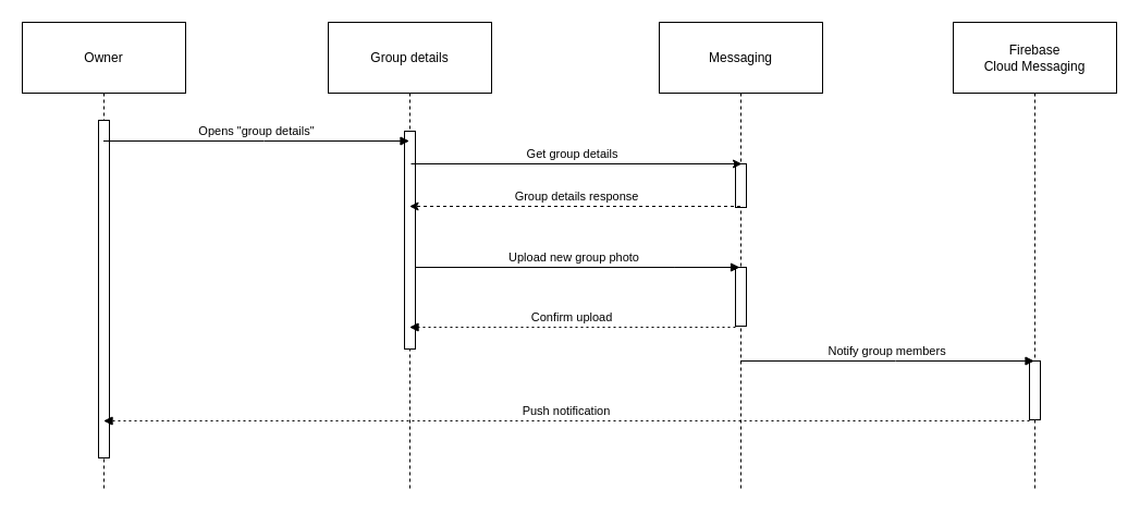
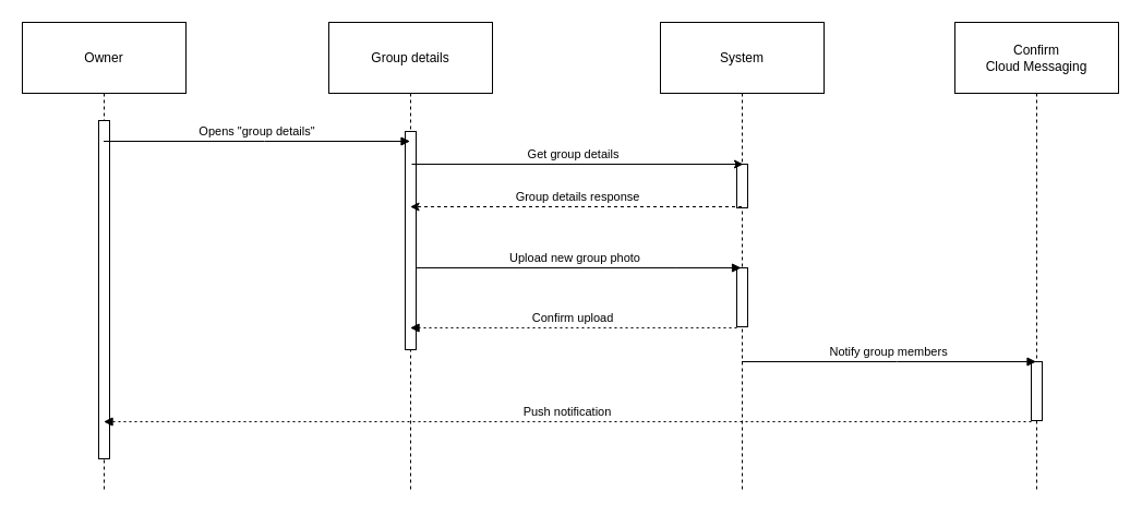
  <mxCell id="0" />
  <mxCell id="1" parent="0" />
  <mxCell id="2" value="Owner" style="shape=umlLifeline;perimeter=lifelinePerimeter;whiteSpace=wrap;container=1;dropTarget=0;collapsible=0;recursiveResize=0;outlineConnect=0;portConstraint=eastwest;newEdgeStyle={&quot;edgeStyle&quot;:&quot;elbowEdgeStyle&quot;,&quot;elbow&quot;:&quot;vertical&quot;,&quot;curved&quot;:0,&quot;rounded&quot;:0};size=65;fillColor=default;" parent="1" vertex="1"><mxGeometry width="150" height="430" as="geometry" x="20" y="20" /></mxCell>
  <mxCell id="3" value="Group details" style="shape=umlLifeline;perimeter=lifelinePerimeter;whiteSpace=wrap;container=1;dropTarget=0;collapsible=0;recursiveResize=0;outlineConnect=0;portConstraint=eastwest;newEdgeStyle={&quot;edgeStyle&quot;:&quot;elbowEdgeStyle&quot;,&quot;elbow&quot;:&quot;vertical&quot;,&quot;curved&quot;:0,&quot;rounded&quot;:0};size=65;fillColor=default;" parent="1" vertex="1"><mxGeometry x="301" width="150" height="430" as="geometry" y="20" /></mxCell>
- <mxCell id="4" value="Messaging" style="shape=umlLifeline;perimeter=lifelinePerimeter;whiteSpace=wrap;container=1;dropTarget=0;collapsible=0;recursiveResize=0;outlineConnect=0;portConstraint=eastwest;newEdgeStyle={&quot;edgeStyle&quot;:&quot;elbowEdgeStyle&quot;,&quot;elbow&quot;:&quot;vertical&quot;,&quot;curved&quot;:0,&quot;rounded&quot;:0};size=65;fillColor=default;" parent="1" vertex="1"><mxGeometry x="605" width="150" height="430" as="geometry" y="20" /></mxCell>
+ <mxCell id="4" value="System" style="shape=umlLifeline;perimeter=lifelinePerimeter;whiteSpace=wrap;container=1;dropTarget=0;collapsible=0;recursiveResize=0;outlineConnect=0;portConstraint=eastwest;newEdgeStyle={&quot;edgeStyle&quot;:&quot;elbowEdgeStyle&quot;,&quot;elbow&quot;:&quot;vertical&quot;,&quot;curved&quot;:0,&quot;rounded&quot;:0};size=65;fillColor=default;" parent="1" vertex="1"><mxGeometry x="605" width="150" height="430" as="geometry" y="20" /></mxCell>
  <mxCell id="5" value="" style="points=[];perimeter=orthogonalPerimeter;outlineConnect=0;targetShapes=umlLifeline;portConstraint=eastwest;newEdgeStyle={&quot;edgeStyle&quot;:&quot;elbowEdgeStyle&quot;,&quot;elbow&quot;:&quot;vertical&quot;,&quot;curved&quot;:0,&quot;rounded&quot;:0}" parent="4" vertex="1"><mxGeometry x="70" y="225" width="10" height="54" as="geometry" /></mxCell>
  <mxCell id="6" value="" style="points=[];perimeter=orthogonalPerimeter;outlineConnect=0;targetShapes=umlLifeline;portConstraint=eastwest;newEdgeStyle={&quot;edgeStyle&quot;:&quot;elbowEdgeStyle&quot;,&quot;elbow&quot;:&quot;vertical&quot;,&quot;curved&quot;:0,&quot;rounded&quot;:0}" parent="4" vertex="1"><mxGeometry x="70" y="130" width="10" height="40" as="geometry" /></mxCell>
- <mxCell id="7" value="Firebase&#10;Cloud Messaging" style="shape=umlLifeline;perimeter=lifelinePerimeter;whiteSpace=wrap;container=1;dropTarget=0;collapsible=0;recursiveResize=0;outlineConnect=0;portConstraint=eastwest;newEdgeStyle={&quot;edgeStyle&quot;:&quot;elbowEdgeStyle&quot;,&quot;elbow&quot;:&quot;vertical&quot;,&quot;curved&quot;:0,&quot;rounded&quot;:0};size=65;fillColor=default;" parent="1" vertex="1"><mxGeometry x="875" width="150" height="430" as="geometry" y="20" /></mxCell>
+ <mxCell id="7" value="Confirm&#10;Cloud Messaging" style="shape=umlLifeline;perimeter=lifelinePerimeter;whiteSpace=wrap;container=1;dropTarget=0;collapsible=0;recursiveResize=0;outlineConnect=0;portConstraint=eastwest;newEdgeStyle={&quot;edgeStyle&quot;:&quot;elbowEdgeStyle&quot;,&quot;elbow&quot;:&quot;vertical&quot;,&quot;curved&quot;:0,&quot;rounded&quot;:0};size=65;fillColor=default;" parent="1" vertex="1"><mxGeometry x="875" width="150" height="430" as="geometry" y="20" /></mxCell>
  <mxCell id="8" value="" style="points=[];perimeter=orthogonalPerimeter;outlineConnect=0;targetShapes=umlLifeline;portConstraint=eastwest;newEdgeStyle={&quot;edgeStyle&quot;:&quot;elbowEdgeStyle&quot;,&quot;elbow&quot;:&quot;vertical&quot;,&quot;curved&quot;:0,&quot;rounded&quot;:0}" parent="7" vertex="1"><mxGeometry x="70" y="311" width="10" height="54" as="geometry" /></mxCell>
  <mxCell id="9" value="Upload new group photo" style="verticalAlign=bottom;edgeStyle=elbowEdgeStyle;elbow=vertical;curved=0;rounded=0;endArrow=block;labelBackgroundColor=none;" parent="1" edge="1"><mxGeometry relative="1" as="geometry"><Array as="points"><mxPoint x="619.45" y="245" /><mxPoint x="536.45" y="218" /></Array><mxPoint x="374.998" y="245" as="sourcePoint" /><mxPoint x="679" y="245" as="targetPoint" /></mxGeometry></mxCell>
  <mxCell id="10" value="Notify group members" style="verticalAlign=bottom;edgeStyle=elbowEdgeStyle;elbow=vertical;curved=0;rounded=0;endArrow=block;labelBackgroundColor=none;" parent="1" target="7" edge="1"><mxGeometry relative="1" as="geometry"><Array as="points"><mxPoint x="822" y="331" /></Array><mxPoint x="679.548" y="331" as="sourcePoint" /><mxPoint x="950" y="371" as="targetPoint" /></mxGeometry></mxCell>
  <mxCell id="11" value="" style="html=1;points=[];perimeter=orthogonalPerimeter;fillColor=default;" vertex="1" parent="1"><mxGeometry x="90" y="110" width="10" height="310" as="geometry" /></mxCell>
  <mxCell id="12" value="" style="html=1;points=[];perimeter=orthogonalPerimeter;fillColor=default;" vertex="1" parent="1"><mxGeometry x="371" y="120" width="10" height="200" as="geometry" /></mxCell>
  <mxCell id="13" value="" style="endArrow=classic;html=1;rounded=0;dashed=1;" parent="1" edge="1"><mxGeometry width="50" height="50" relative="1" as="geometry"><mxPoint x="679.5" y="189" as="sourcePoint" /><mxPoint x="375.548" y="189" as="targetPoint" /></mxGeometry></mxCell>
  <mxCell id="14" value="Group details response" style="edgeLabel;html=1;align=center;verticalAlign=middle;resizable=0;points=[];labelBackgroundColor=none;" parent="13" vertex="1" connectable="0"><mxGeometry x="-0.032" y="-10" relative="1" as="geometry"><mxPoint x="-4" as="offset" /></mxGeometry></mxCell>
  <mxCell id="15" value="" style="endArrow=classic;html=1;rounded=0;" parent="1" edge="1"><mxGeometry width="50" height="50" relative="1" as="geometry"><mxPoint x="376.998" y="150" as="sourcePoint" /><mxPoint x="680.95" y="150" as="targetPoint" /></mxGeometry></mxCell>
  <mxCell id="16" value="Get group details" style="edgeLabel;html=1;align=center;verticalAlign=middle;resizable=0;points=[];fontColor=default;labelBackgroundColor=none;" parent="15" vertex="1" connectable="0"><mxGeometry x="-0.129" y="10" relative="1" as="geometry"><mxPoint x="16" as="offset" /></mxGeometry></mxCell>
  <mxCell id="17" value="Opens &quot;group details&quot;" style="verticalAlign=bottom;edgeStyle=elbowEdgeStyle;elbow=vertical;curved=0;rounded=0;endArrow=block;labelBackgroundColor=none;" parent="1" source="2" target="3" edge="1"><mxGeometry relative="1" as="geometry"><Array as="points"><mxPoint x="242" y="129" /></Array></mxGeometry></mxCell>
  <mxCell id="18" value="Confirm upload" style="verticalAlign=bottom;edgeStyle=elbowEdgeStyle;elbow=vertical;curved=0;rounded=0;dashed=1;dashPattern=2 3;endArrow=block;labelBackgroundColor=none;" parent="1" edge="1"><mxGeometry relative="1" as="geometry"><Array as="points"><mxPoint x="540" y="300" /></Array><mxPoint x="675" y="300" as="sourcePoint" /><mxPoint x="375.548" y="300" as="targetPoint" /></mxGeometry></mxCell>
  <mxCell id="19" value="Push notification" style="verticalAlign=bottom;edgeStyle=elbowEdgeStyle;elbow=vertical;curved=0;rounded=0;dashed=1;dashPattern=2 3;endArrow=block;labelBackgroundColor=none;" parent="1" edge="1"><mxGeometry relative="1" as="geometry"><Array as="points"><mxPoint x="532" y="386" /></Array><mxPoint x="945" y="386" as="sourcePoint" /><mxPoint x="94.548" y="386" as="targetPoint" /></mxGeometry></mxCell>
